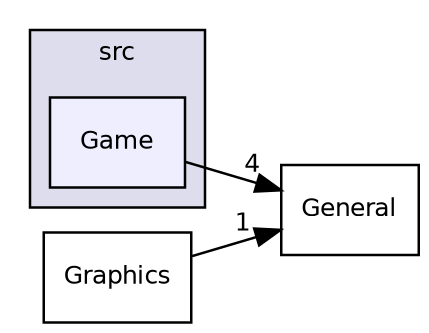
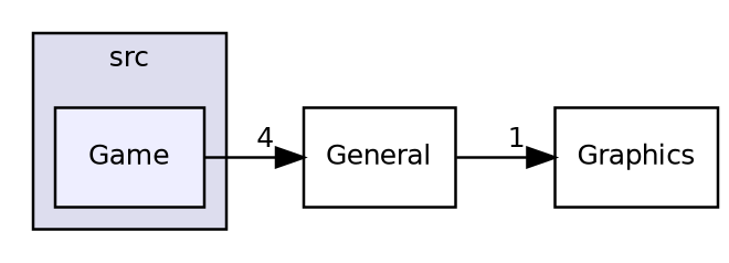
  digraph {
    compound=true
    rankdir=LR
    node [fontname=Helvetica fontsize=10 shape=box]
    edge [labeldistance=1.5 labelfontname=Helvetica labelfontsize=10]
    n1 [fillcolor="#eeeeff" label=Game pencolor=black style=filled]
    n2 [label=General]
    n3 [label=Graphics]
    subgraph cluster_1 {
      bgcolor="#ddddee"
      fontname=Helvetica
      fontsize=10
      label=src
      pencolor=black
      n1
    }
    n1 -> n2 [headlabel=4]
-   n3 -> n2 [headlabel=1]
+   n2 -> n3 [headlabel=1]
  }
